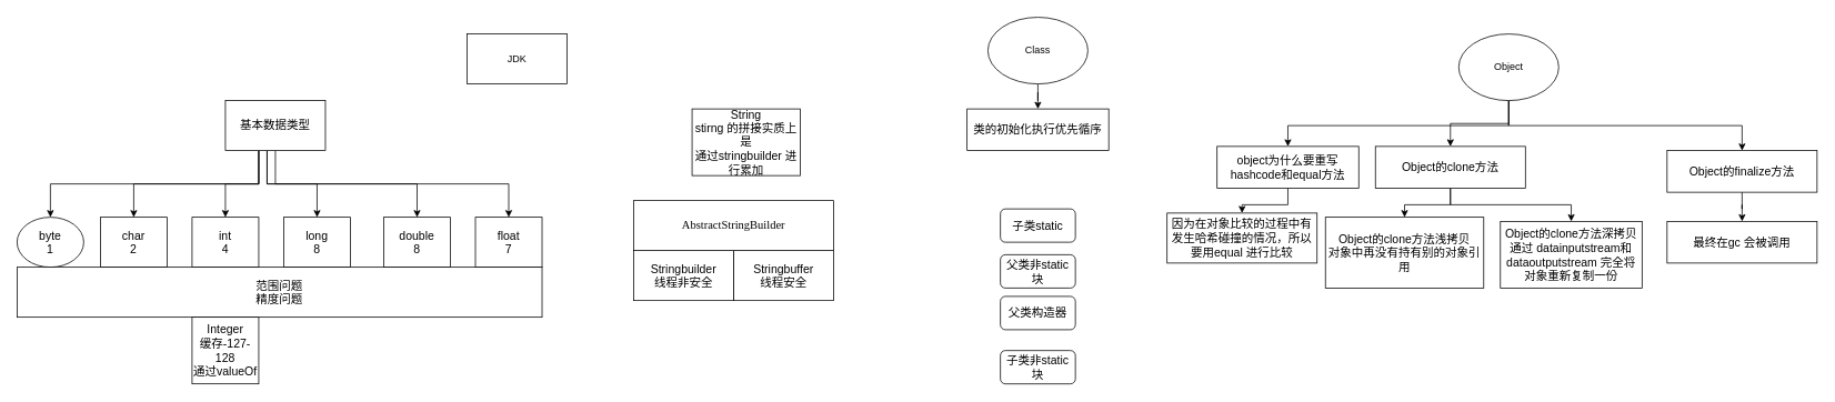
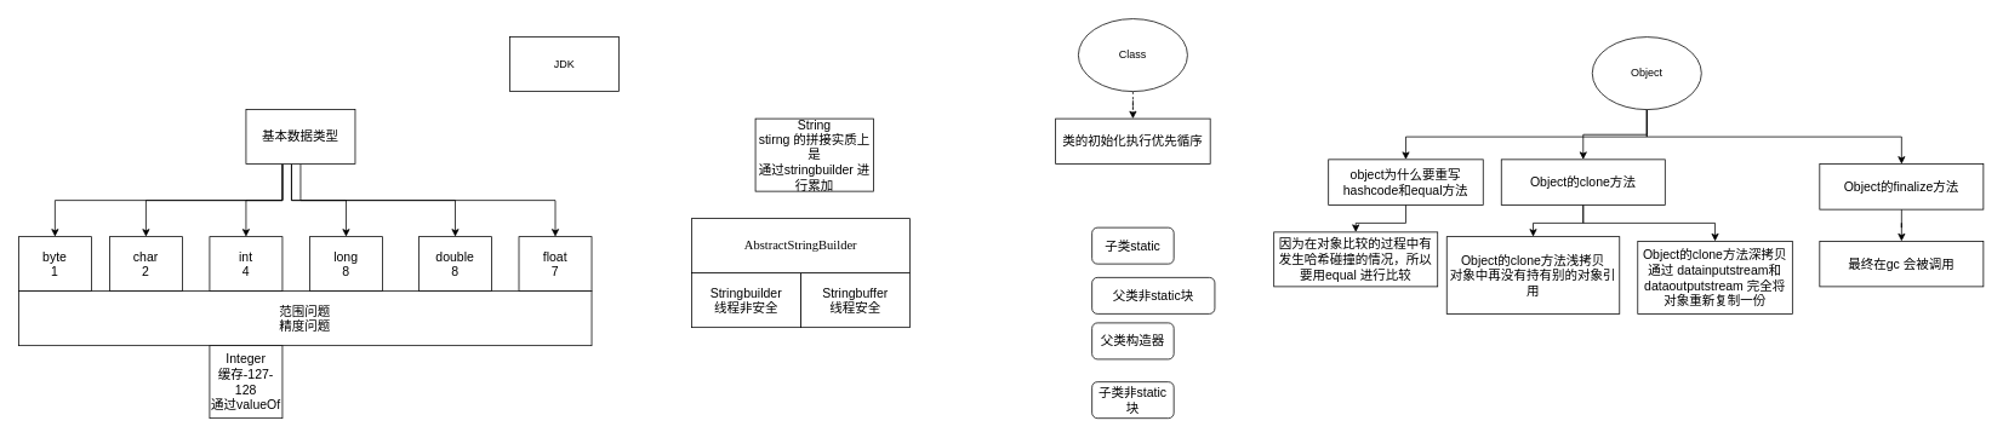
  <mxCell id="0" />
  <mxCell id="1" parent="0" />
  <mxCell id="2" value="JDK" style="rounded=0;whiteSpace=wrap;html=1;" vertex="1" parent="1"><mxGeometry x="560" y="40" width="120" height="60" as="geometry" /></mxCell>
  <mxCell id="3" value="" style="edgeStyle=orthogonalEdgeStyle;rounded=0;orthogonalLoop=1;jettySize=auto;html=1;fontSize=14;" edge="1" parent="1" source="9" target="10"><mxGeometry relative="1" as="geometry"><Array as="points"><mxPoint x="310" y="220" /><mxPoint y="220" x="60" /></Array></mxGeometry></mxCell>
  <mxCell id="4" style="edgeStyle=orthogonalEdgeStyle;rounded=0;orthogonalLoop=1;jettySize=auto;html=1;fontSize=14;" edge="1" parent="1" source="9" target="11"><mxGeometry relative="1" as="geometry"><Array as="points"><mxPoint x="310" y="220" /><mxPoint x="160" y="220" /></Array></mxGeometry></mxCell>
  <mxCell id="5" style="edgeStyle=orthogonalEdgeStyle;rounded=0;orthogonalLoop=1;jettySize=auto;html=1;entryX=0.5;entryY=0;entryDx=0;entryDy=0;fontSize=14;" edge="1" parent="1" source="9" target="14"><mxGeometry relative="1" as="geometry"><Array as="points"><mxPoint x="310" y="220" /><mxPoint x="270" y="220" /></Array></mxGeometry></mxCell>
  <mxCell id="6" style="edgeStyle=orthogonalEdgeStyle;rounded=0;orthogonalLoop=1;jettySize=auto;html=1;fontSize=14;" edge="1" parent="1" source="9" target="13"><mxGeometry relative="1" as="geometry" /></mxCell>
  <mxCell id="7" style="edgeStyle=orthogonalEdgeStyle;rounded=0;orthogonalLoop=1;jettySize=auto;html=1;fontSize=14;" edge="1" parent="1" source="9" target="15"><mxGeometry relative="1" as="geometry"><Array as="points"><mxPoint x="320" y="220" /><mxPoint x="500" y="220" /></Array></mxGeometry></mxCell>
  <mxCell id="8" style="edgeStyle=orthogonalEdgeStyle;rounded=0;orthogonalLoop=1;jettySize=auto;html=1;entryX=0.5;entryY=0;entryDx=0;entryDy=0;fontSize=14;" edge="1" parent="1" source="9" target="12"><mxGeometry relative="1" as="geometry"><Array as="points"><mxPoint x="320" y="220" /><mxPoint x="610" y="220" /></Array></mxGeometry></mxCell>
  <mxCell id="9" value="基本数据类型" style="rounded=0;whiteSpace=wrap;html=1;fontSize=14;" vertex="1" parent="1"><mxGeometry x="270" y="120" width="120" height="60" as="geometry" /></mxCell>
- <mxCell id="10" value="byte&lt;br style=&quot;font-size: 14px;&quot;&gt;1" style="ellipse;whiteSpace=wrap;html=1;fontSize=14;" vertex="1" parent="1"><mxGeometry x="20" y="260" width="80" height="60" as="geometry" /></mxCell>
+ <mxCell id="10" value="byte&lt;br style=&quot;font-size: 14px;&quot;&gt;1" style="rounded=0;whiteSpace=wrap;html=1;fontSize=14;" vertex="1" parent="1"><mxGeometry x="20" y="260" width="80" height="60" as="geometry" /></mxCell>
  <mxCell id="11" value="char&lt;br style=&quot;font-size: 14px;&quot;&gt;2" style="rounded=0;whiteSpace=wrap;html=1;fontSize=14;" vertex="1" parent="1"><mxGeometry x="120" y="260" width="80" height="60" as="geometry" /></mxCell>
  <mxCell id="12" value="float&lt;br style=&quot;font-size: 14px;&quot;&gt;7" style="rounded=0;whiteSpace=wrap;html=1;fontSize=14;" vertex="1" parent="1"><mxGeometry x="570" y="260" width="80" height="60" as="geometry" /></mxCell>
  <mxCell id="13" value="long&lt;br style=&quot;font-size: 14px;&quot;&gt;8" style="rounded=0;whiteSpace=wrap;html=1;fontSize=14;" vertex="1" parent="1"><mxGeometry x="340" y="260" width="80" height="60" as="geometry" /></mxCell>
  <mxCell id="14" value="int&lt;br style=&quot;font-size: 14px;&quot;&gt;4" style="rounded=0;whiteSpace=wrap;html=1;fontSize=14;" vertex="1" parent="1"><mxGeometry x="230" y="260" width="80" height="60" as="geometry" /></mxCell>
  <mxCell id="15" value="double&lt;br style=&quot;font-size: 14px;&quot;&gt;8" style="rounded=0;whiteSpace=wrap;html=1;fontSize=14;" vertex="1" parent="1"><mxGeometry x="460" y="260" width="80" height="60" as="geometry" /></mxCell>
  <mxCell id="16" value="范围问题&lt;br style=&quot;font-size: 14px;&quot;&gt;精度问题" style="rounded=0;whiteSpace=wrap;html=1;fontSize=14;" vertex="1" parent="1"><mxGeometry x="20" y="320" width="630" height="60" as="geometry" /></mxCell>
  <mxCell id="17" value="String&lt;br style=&quot;font-size: 14px;&quot;&gt;stirng 的拼接实质上是&lt;br style=&quot;font-size: 14px;&quot;&gt;通过stringbuilder 进行累加" style="rounded=0;whiteSpace=wrap;html=1;fontSize=14;" vertex="1" parent="1"><mxGeometry x="830" y="130" width="130" height="80" as="geometry" /></mxCell>
  <mxCell id="18" value="Stringbuilder&lt;br style=&quot;font-size: 14px;&quot;&gt;线程非安全" style="rounded=0;whiteSpace=wrap;html=1;fontSize=14;" vertex="1" parent="1"><mxGeometry x="760" y="300" width="120" height="60" as="geometry" /></mxCell>
  <mxCell id="19" value="Stringbuffer&lt;br style=&quot;font-size: 14px;&quot;&gt;线程安全" style="rounded=0;whiteSpace=wrap;html=1;fontSize=14;" vertex="1" parent="1"><mxGeometry x="880" y="300" width="120" height="60" as="geometry" /></mxCell>
  <mxCell id="20" value="&lt;pre style=&quot;font-family: consolas; font-size: 14px;&quot;&gt;AbstractStringBuilder&lt;/pre&gt;" style="rounded=0;whiteSpace=wrap;html=1;fontSize=14;" vertex="1" parent="1"><mxGeometry x="760" y="240" width="240" height="60" as="geometry" /></mxCell>
  <mxCell id="21" value="类的初始化执行优先循序" style="rounded=0;whiteSpace=wrap;html=1;fontSize=14;" vertex="1" parent="1"><mxGeometry x="1160" y="130" width="170" height="50" as="geometry" /></mxCell>
- <mxCell id="22" value="父类非static块" style="rounded=1;whiteSpace=wrap;html=1;fontSize=14;" vertex="1" parent="1"><mxGeometry x="1200" y="305" width="90" height="40" as="geometry" /></mxCell>
+ <mxCell id="22" value="父类非static块" style="rounded=1;whiteSpace=wrap;html=1;fontSize=14;" vertex="1" parent="1"><mxGeometry x="1200" y="305" width="135" height="40" as="geometry" /></mxCell>
  <mxCell id="23" value="父类构造器" style="rounded=1;whiteSpace=wrap;html=1;fontSize=14;" vertex="1" parent="1"><mxGeometry x="1200" y="355" width="90" height="40" as="geometry" /></mxCell>
  <mxCell id="24" value="子类非static 块" style="rounded=1;whiteSpace=wrap;html=1;fontSize=14;" vertex="1" parent="1"><mxGeometry x="1200" y="420" width="90" height="40" as="geometry" /></mxCell>
  <mxCell id="25" value="子类static" style="rounded=1;whiteSpace=wrap;html=1;fontSize=14;" vertex="1" parent="1"><mxGeometry x="1200" y="250" width="90" height="40" as="geometry" /></mxCell>
  <mxCell id="26" value="Integer&lt;br style=&quot;font-size: 14px;&quot;&gt;缓存-127-128&lt;br style=&quot;font-size: 14px;&quot;&gt;通过valueOf" style="rounded=0;whiteSpace=wrap;html=1;fontSize=14;" vertex="1" parent="1"><mxGeometry x="230" y="380" width="80" height="80" as="geometry" /></mxCell>
  <mxCell id="27" value="" style="edgeStyle=orthogonalEdgeStyle;rounded=0;orthogonalLoop=1;jettySize=auto;html=1;fontSize=14;" edge="1" parent="1" source="28" target="29"><mxGeometry relative="1" as="geometry" /></mxCell>
  <mxCell id="28" value="object为什么要重写hashcode和equal方法" style="rounded=0;whiteSpace=wrap;html=1;fontSize=14;" vertex="1" parent="1"><mxGeometry x="1460" y="175" width="170" height="50" as="geometry" /></mxCell>
  <mxCell id="29" value="因为在对象比较的过程中有发生哈希碰撞的情况，所以要用equal 进行比较" style="rounded=0;whiteSpace=wrap;html=1;fontSize=14;" vertex="1" parent="1"><mxGeometry x="1400" y="255" width="180" height="60" as="geometry" /></mxCell>
  <mxCell id="30" style="edgeStyle=orthogonalEdgeStyle;rounded=0;orthogonalLoop=1;jettySize=auto;html=1;fontSize=14;" edge="1" parent="1" source="33" target="28"><mxGeometry relative="1" as="geometry"><Array as="points"><mxPoint x="1810" y="150" /><mxPoint x="1545" y="150" /></Array></mxGeometry></mxCell>
  <mxCell id="31" style="edgeStyle=orthogonalEdgeStyle;rounded=0;orthogonalLoop=1;jettySize=auto;html=1;fontSize=14;" edge="1" parent="1" source="33" target="38"><mxGeometry relative="1" as="geometry" /></mxCell>
  <mxCell id="32" style="edgeStyle=orthogonalEdgeStyle;rounded=0;orthogonalLoop=1;jettySize=auto;html=1;fontSize=14;" edge="1" parent="1" source="33" target="42"><mxGeometry relative="1" as="geometry"><Array as="points"><mxPoint x="1810" y="150" /><mxPoint x="2090" y="150" /></Array></mxGeometry></mxCell>
  <mxCell id="33" value="Object" style="ellipse;whiteSpace=wrap;html=1;" vertex="1" parent="1"><mxGeometry x="1750" y="40" width="120" height="80" as="geometry" /></mxCell>
- <mxCell id="34" style="edgeStyle=orthogonalEdgeStyle;rounded=0;orthogonalLoop=1;jettySize=auto;html=1;entryX=0.5;entryY=0;entryDx=0;entryDy=0;fontSize=14;" edge="1" parent="1" source="35" target="21"><mxGeometry relative="1" as="geometry" /></mxCell>
+ <mxCell id="34" style="edgeStyle=orthogonalEdgeStyle;rounded=0;orthogonalLoop=1;jettySize=auto;html=1;entryX=0.5;entryY=0;entryDx=0;entryDy=0;fontSize=14;dashed=1;" edge="1" parent="1" source="35" target="21"><mxGeometry relative="1" as="geometry" /></mxCell>
  <mxCell id="35" value="Class" style="ellipse;whiteSpace=wrap;html=1;" vertex="1" parent="1"><mxGeometry x="1185" width="120" height="80" as="geometry" y="20" /></mxCell>
  <mxCell id="36" value="" style="edgeStyle=orthogonalEdgeStyle;rounded=0;orthogonalLoop=1;jettySize=auto;html=1;fontSize=14;" edge="1" parent="1" source="38" target="39"><mxGeometry relative="1" as="geometry" /></mxCell>
  <mxCell id="37" style="edgeStyle=orthogonalEdgeStyle;rounded=0;orthogonalLoop=1;jettySize=auto;html=1;fontSize=14;" edge="1" parent="1" source="38" target="40"><mxGeometry relative="1" as="geometry" /></mxCell>
  <mxCell id="38" value="Object的clone方法" style="rounded=0;whiteSpace=wrap;html=1;fontSize=14;" vertex="1" parent="1"><mxGeometry x="1650" y="175" width="180" height="50" as="geometry" /></mxCell>
  <mxCell id="39" value="Object的clone方法浅拷贝&lt;br style=&quot;font-size: 14px;&quot;&gt;对象中再没有持有别的对象引用" style="rounded=0;whiteSpace=wrap;html=1;fontSize=14;" vertex="1" parent="1"><mxGeometry x="1590" y="260" width="190" height="85" as="geometry" /></mxCell>
  <mxCell id="40" value="Object的clone方法深拷贝&lt;br style=&quot;font-size: 14px;&quot;&gt;通过 datainputstream和dataoutputstream 完全将对象重新复制一份" style="rounded=0;whiteSpace=wrap;html=1;fontSize=14;" vertex="1" parent="1"><mxGeometry x="1800" y="265" width="170" height="80" as="geometry" /></mxCell>
  <mxCell id="41" value="" style="edgeStyle=orthogonalEdgeStyle;rounded=0;orthogonalLoop=1;jettySize=auto;html=1;fontSize=14;" edge="1" parent="1" source="42" target="43"><mxGeometry relative="1" as="geometry" /></mxCell>
  <mxCell id="42" value="Object的finalize方法" style="rounded=0;whiteSpace=wrap;html=1;fontSize=14;" vertex="1" parent="1"><mxGeometry x="2000" y="180" width="180" height="50" as="geometry" /></mxCell>
  <mxCell id="43" value="最终在gc 会被调用" style="rounded=0;whiteSpace=wrap;html=1;fontSize=14;" vertex="1" parent="1"><mxGeometry x="2000" y="265" width="180" height="50" as="geometry" /></mxCell>
